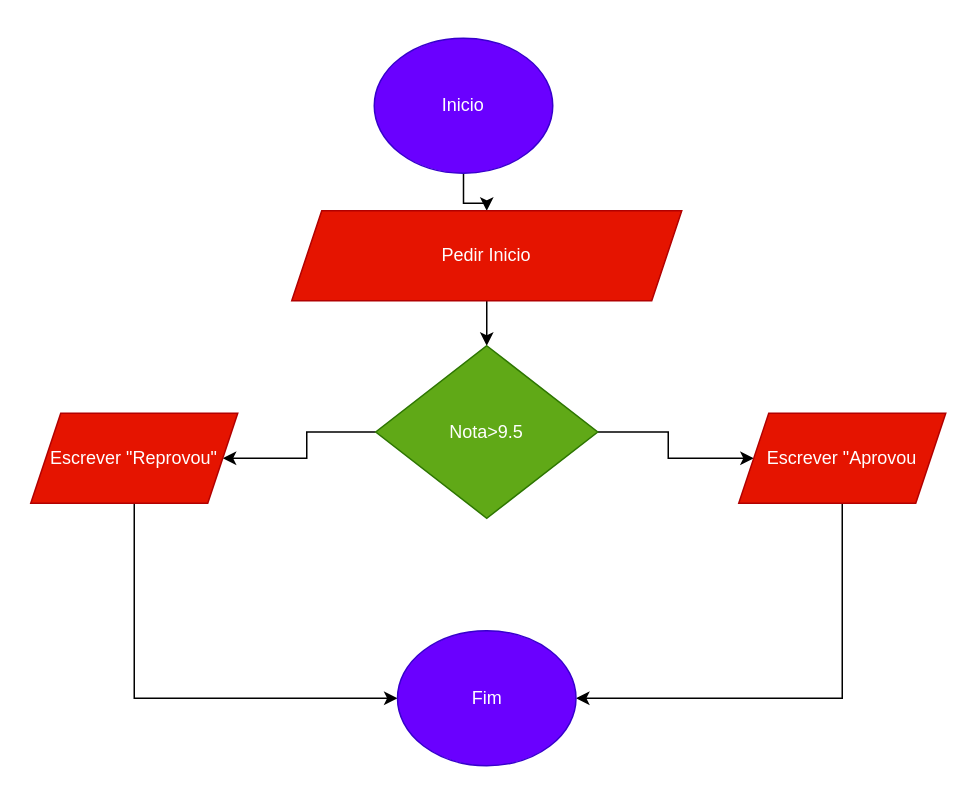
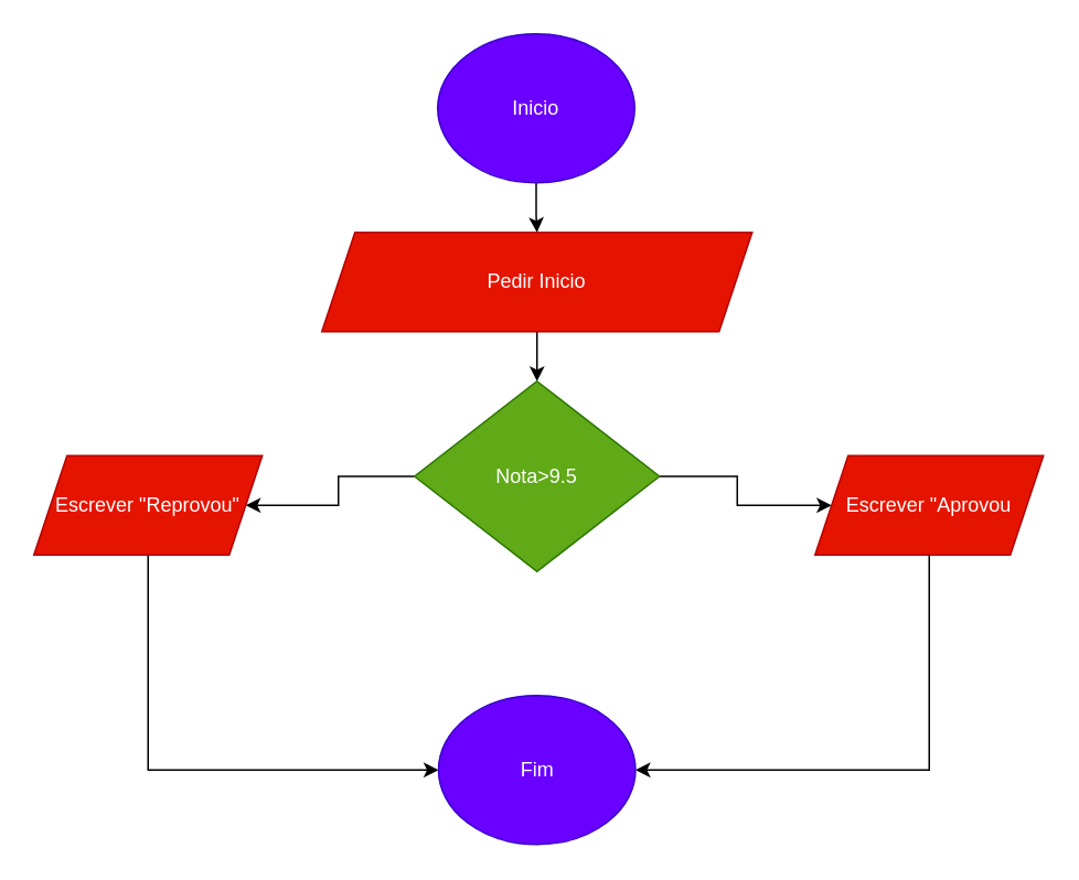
  <mxCell id="0" />
  <mxCell id="1" parent="0" />
  <mxCell id="2" value="" style="edgeStyle=orthogonalEdgeStyle;rounded=0;orthogonalLoop=1;jettySize=auto;html=1;" parent="1" source="3" target="5" edge="1"><mxGeometry relative="1" as="geometry" /></mxCell>
- <mxCell id="3" value="Inicio" style="ellipse;whiteSpace=wrap;html=1;fillColor=#6a00ff;strokeColor=#3700CC;fontColor=#ffffff;" parent="1" vertex="1"><mxGeometry x="249" y="25" width="119" height="90" as="geometry" /></mxCell>
+ <mxCell id="3" value="Inicio" style="ellipse;whiteSpace=wrap;html=1;fillColor=#6a00ff;strokeColor=#3700CC;fontColor=#ffffff;" parent="1" vertex="1"><mxGeometry x="264" y="20" width="119" height="90" as="geometry" /></mxCell>
  <mxCell id="4" value="" style="edgeStyle=orthogonalEdgeStyle;rounded=0;orthogonalLoop=1;jettySize=auto;html=1;" edge="1" parent="1" source="5" target="8"><mxGeometry relative="1" as="geometry" /></mxCell>
  <mxCell id="5" value="Pedir Inicio" style="shape=parallelogram;perimeter=parallelogramPerimeter;whiteSpace=wrap;html=1;fixedSize=1;fillColor=#e51400;fontColor=#ffffff;strokeColor=#B20000;" parent="1" vertex="1"><mxGeometry x="194" y="140" width="260" height="60" as="geometry" /></mxCell>
  <mxCell id="6" value="" style="edgeStyle=orthogonalEdgeStyle;rounded=0;orthogonalLoop=1;jettySize=auto;html=1;" edge="1" parent="1" source="8" target="10"><mxGeometry relative="1" as="geometry" /></mxCell>
  <mxCell id="7" value="" style="edgeStyle=orthogonalEdgeStyle;rounded=0;orthogonalLoop=1;jettySize=auto;html=1;" edge="1" parent="1" source="8" target="12"><mxGeometry relative="1" as="geometry" /></mxCell>
  <mxCell id="8" value="Nota&amp;gt;9.5" style="rhombus;whiteSpace=wrap;html=1;fillColor=#60a917;strokeColor=#2D7600;fontColor=#ffffff;" vertex="1" parent="1"><mxGeometry x="250" y="230" width="148" height="115" as="geometry" /></mxCell>
  <mxCell id="9" style="edgeStyle=orthogonalEdgeStyle;rounded=0;orthogonalLoop=1;jettySize=auto;html=1;exitX=0.5;exitY=1;exitDx=0;exitDy=0;entryX=1;entryY=0.5;entryDx=0;entryDy=0;" edge="1" parent="1" source="10" target="13"><mxGeometry relative="1" as="geometry" /></mxCell>
  <mxCell id="10" value="Escrever &quot;Aprovou" style="shape=parallelogram;perimeter=parallelogramPerimeter;whiteSpace=wrap;html=1;fixedSize=1;fillColor=#e51400;strokeColor=#B20000;fontColor=#ffffff;" vertex="1" parent="1"><mxGeometry x="492" y="275" width="138" height="60" as="geometry" /></mxCell>
  <mxCell id="11" style="edgeStyle=orthogonalEdgeStyle;rounded=0;orthogonalLoop=1;jettySize=auto;html=1;exitX=0.5;exitY=1;exitDx=0;exitDy=0;entryX=0;entryY=0.5;entryDx=0;entryDy=0;" edge="1" parent="1" source="12" target="13"><mxGeometry relative="1" as="geometry" /></mxCell>
  <mxCell id="12" value="Escrever &quot;Reprovou&quot;" style="shape=parallelogram;perimeter=parallelogramPerimeter;whiteSpace=wrap;html=1;fixedSize=1;fillColor=#e51400;strokeColor=#B20000;fontColor=#ffffff;" vertex="1" parent="1"><mxGeometry x="20" y="275" width="138" height="60" as="geometry" /></mxCell>
  <mxCell id="13" value="Fim" style="ellipse;whiteSpace=wrap;html=1;fillColor=#6a00ff;strokeColor=#3700CC;fontColor=#ffffff;" vertex="1" parent="1"><mxGeometry x="264.5" y="420" width="119" height="90" as="geometry" /></mxCell>
